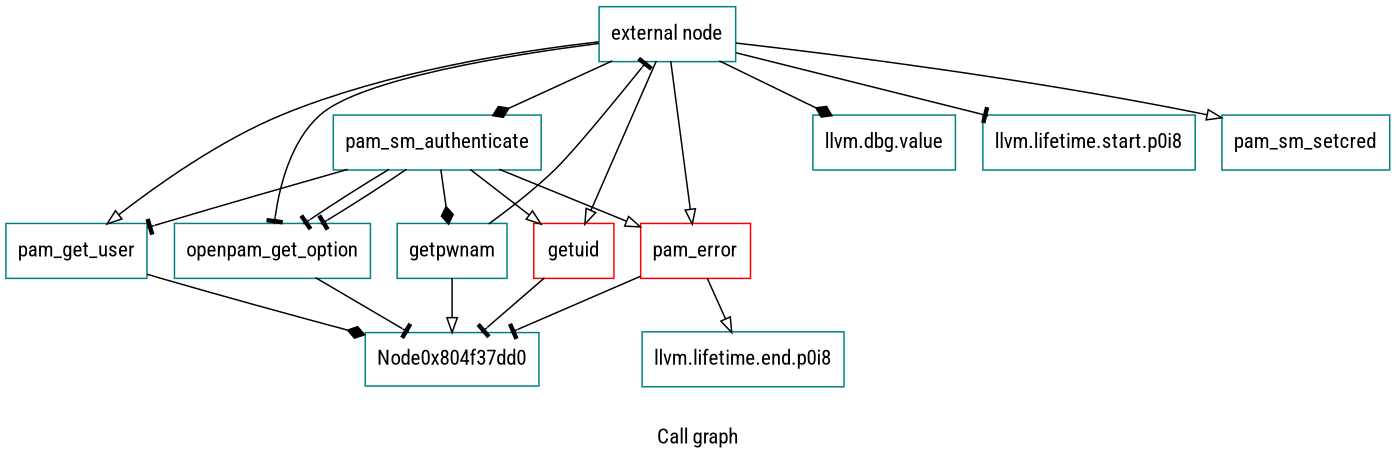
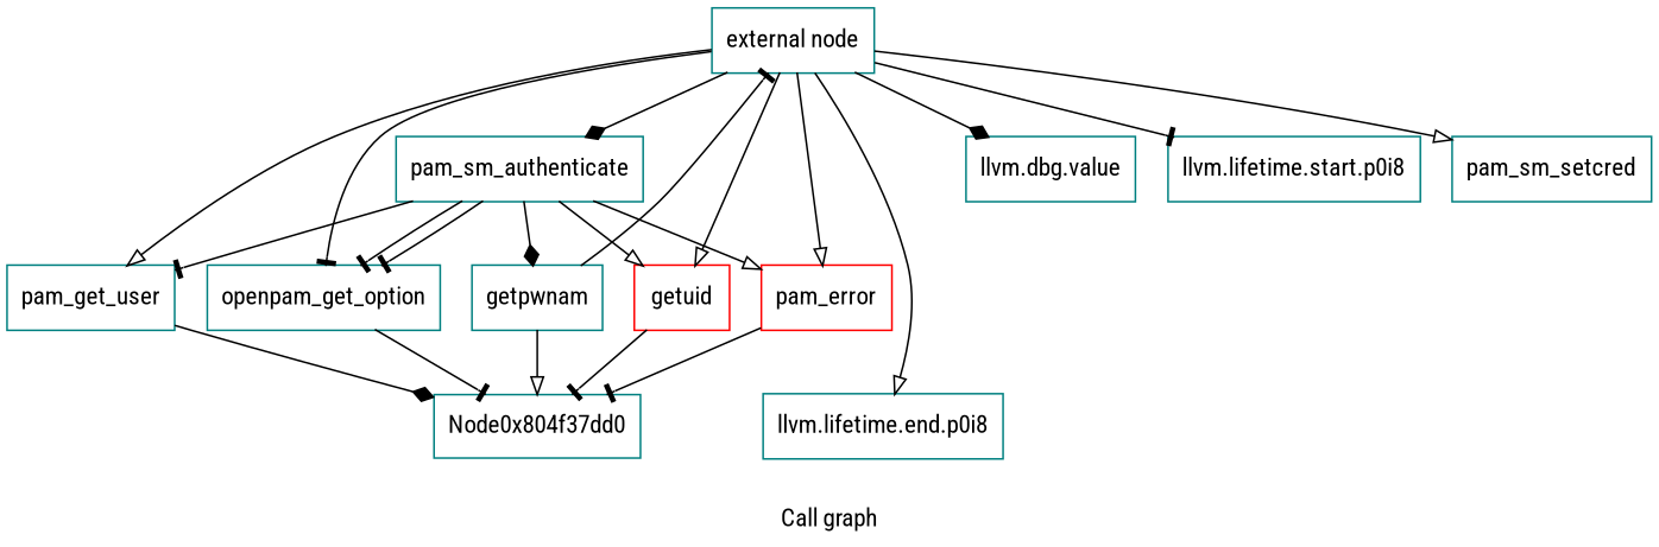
  digraph {
    fontname="Roboto Condensed"
    label="Call graph"
    node [color=teal fontname="Roboto Condensed" shape=record]
    edge [arrowhead=tee fontname="Roboto Condensed"]
    n1 [label="{external node}"]
    n2 [label="{pam_sm_authenticate}"]
    n3 [label="{llvm.dbg.value}"]
    n4 [label="{llvm.lifetime.start.p0i8}"]
    n5 [label="{pam_get_user}"]
    n6 [color=red label="{getuid}"]
    n7 [label="{openpam_get_option}"]
    n8 [color=red label="{pam_error}"]
    n9 [label="{llvm.lifetime.end.p0i8}"]
    n10 [label="{pam_sm_setcred}"]
    n11 [label="{getpwnam}"]
    n12 [label=Node0x804f37dd0 shape=box]
    n1 -> n2 [arrowhead=diamond]
    n1 -> n3 [arrowhead=diamond]
    n1 -> n4
    n1 -> n5 [arrowhead=onormal]
    n1 -> n6 [arrowhead=onormal]
    n1 -> n7
    n1 -> n8 [arrowhead=onormal]
-   n8 -> n9 [arrowhead=onormal]
+   n1 -> n9 [arrowhead=onormal]
    n1 -> n10 [arrowhead=onormal]
    n2 -> n5
    n2 -> n6 [arrowhead=onormal]
    n2 -> n7
    n2 -> n7
    n2 -> n8 [arrowhead=onormal]
    n2 -> n11 [arrowhead=diamond]
    n5 -> n12 [arrowhead=diamond]
    n6 -> n12
    n7 -> n12
    n8 -> n12
    n11 -> n1
    n11 -> n12 [arrowhead=onormal]
  }
